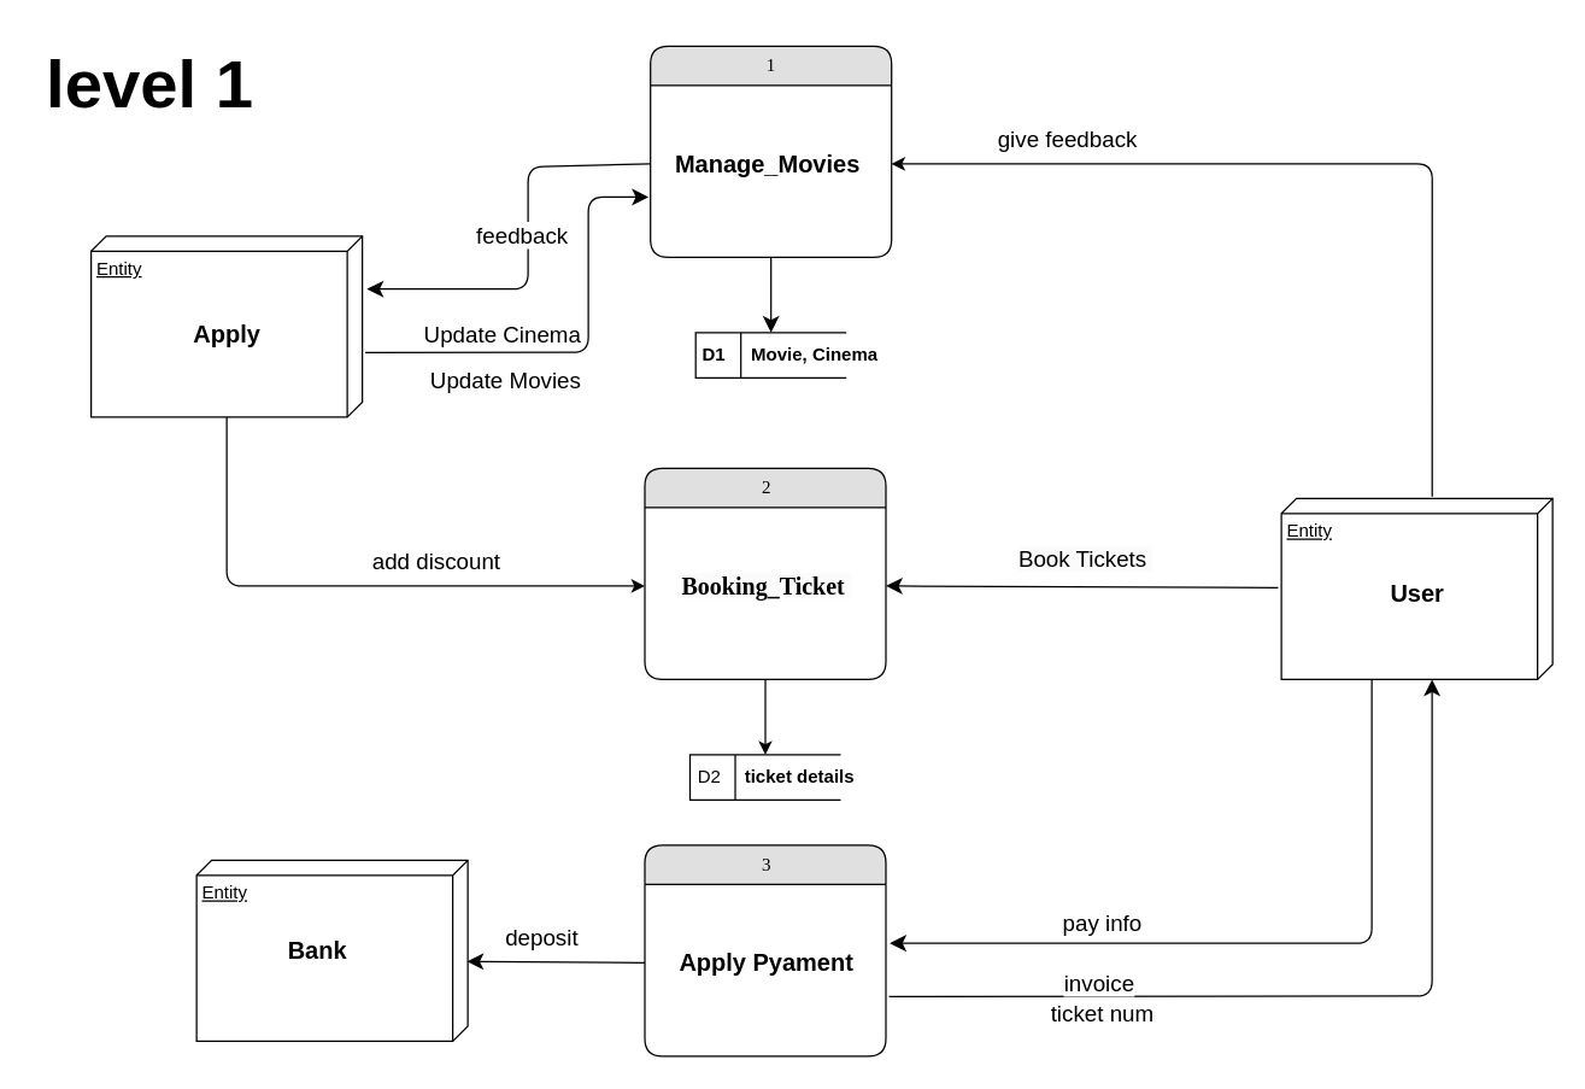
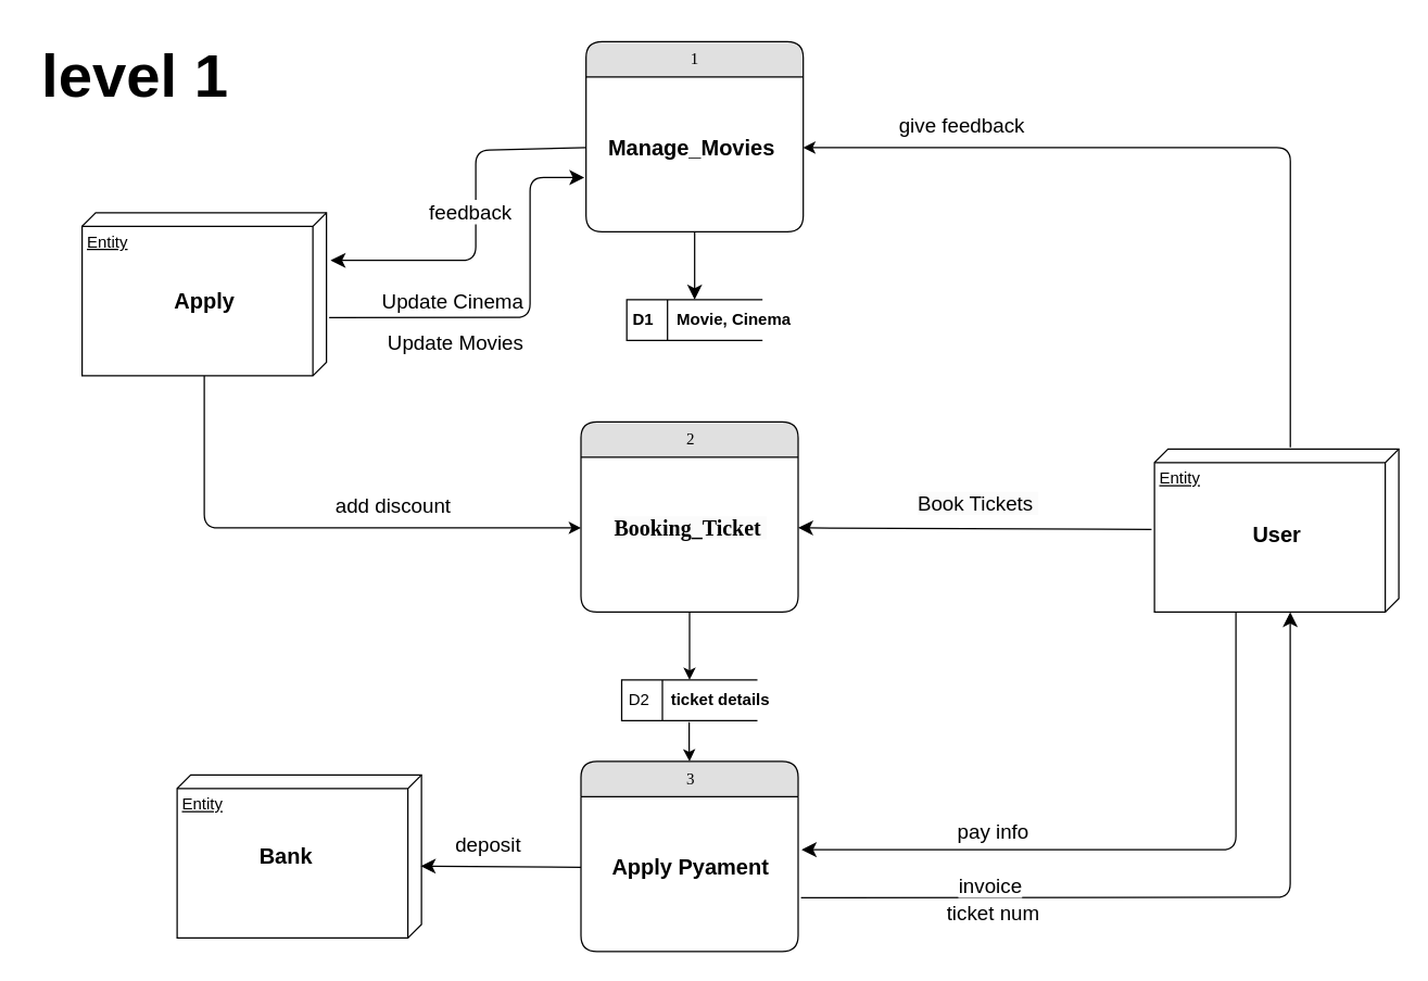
  <mxCell id="0" />
  <mxCell id="1" parent="0" />
  <mxCell id="2" style="edgeStyle=orthogonalEdgeStyle;rounded=0;orthogonalLoop=1;jettySize=auto;html=1;exitX=0.5;exitY=1;exitDx=0;exitDy=0;entryX=0.5;entryY=0;entryDx=0;entryDy=0;" edge="1" parent="1" source="3" target="36"><mxGeometry relative="1" as="geometry" /></mxCell>
  <mxCell id="3" value="2" style="swimlane;html=1;fontStyle=0;childLayout=stackLayout;horizontal=1;startSize=26;fillColor=#e0e0e0;horizontalStack=0;resizeParent=1;resizeLast=0;collapsible=1;marginBottom=0;swimlaneFillColor=#ffffff;align=center;rounded=1;shadow=0;comic=0;labelBackgroundColor=none;strokeWidth=1;fontFamily=Verdana;fontSize=12" vertex="1" parent="1"><mxGeometry x="427.5" y="310" width="160" height="140" as="geometry" /></mxCell>
  <mxCell id="4" value="&lt;font style=&quot;font-size: 16px;&quot;&gt;&lt;span style=&quot;color: rgb(0, 0, 0); font-family: Verdana; font-style: normal; font-variant-ligatures: normal; font-variant-caps: normal; letter-spacing: normal; orphans: 2; text-align: center; text-indent: 0px; text-transform: none; widows: 2; word-spacing: 0px; -webkit-text-stroke-width: 0px; background-color: rgb(251, 251, 251); text-decoration-thickness: initial; text-decoration-style: initial; text-decoration-color: initial; float: none; display: inline !important;&quot;&gt;Booking_Ticket&amp;nbsp;&lt;/span&gt;&lt;/font&gt;" style="text;align=center;fontStyle=1;verticalAlign=middle;spacingLeft=3;spacingRight=3;strokeColor=none;rotatable=0;points=[[0,0.5],[1,0.5]];portConstraint=eastwest;html=1;" vertex="1" parent="3"><mxGeometry y="26" width="160" height="104" as="geometry" /></mxCell>
  <mxCell id="5" style="edgeStyle=none;html=1;labelBackgroundColor=none;startFill=0;startSize=8;endFill=1;endSize=8;fontFamily=Verdana;fontSize=12;exitX=0.493;exitY=1.012;exitDx=0;exitDy=0;exitPerimeter=0;entryX=1;entryY=0.5;entryDx=0;entryDy=0;" edge="1" parent="1" source="11" target="4"><mxGeometry relative="1" as="geometry"><mxPoint x="851.44" y="408.52" as="sourcePoint" /><mxPoint x="588" y="406" as="targetPoint" /></mxGeometry></mxCell>
  <mxCell id="6" value="&lt;span style=&quot;border-color: var(--border-color); font-size: 15px; background-color: rgb(251, 251, 251);&quot;&gt;Book Tickets&amp;nbsp;&lt;/span&gt;" style="edgeLabel;html=1;align=center;verticalAlign=middle;resizable=0;points=[];fontSize=15;fontStyle=0" connectable="0" vertex="1" parent="5"><mxGeometry x="0.105" y="3" relative="1" as="geometry"><mxPoint x="16" y="-22" as="offset" /></mxGeometry></mxCell>
  <mxCell id="7" value="Entity" style="verticalAlign=top;align=left;spacingTop=8;spacingLeft=2;spacingRight=12;shape=cube;size=10;direction=south;fontStyle=4;html=1;whiteSpace=wrap;" vertex="1" parent="1"><mxGeometry x="130" y="570" width="180" height="120" as="geometry" /></mxCell>
  <mxCell id="8" value="&lt;font style=&quot;font-size: 16px;&quot;&gt;Bank&lt;/font&gt;" style="text;align=center;fontStyle=1;verticalAlign=middle;spacingLeft=3;spacingRight=3;strokeColor=none;rotatable=0;points=[[0,0.5],[1,0.5]];portConstraint=eastwest;html=1;" vertex="1" parent="1"><mxGeometry x="170" y="617" width="80" height="26" as="geometry" /></mxCell>
  <mxCell id="9" style="edgeStyle=orthogonalEdgeStyle;rounded=1;orthogonalLoop=1;jettySize=auto;html=1;exitX=-0.011;exitY=0.444;exitDx=0;exitDy=0;exitPerimeter=0;entryX=1;entryY=0.5;entryDx=0;entryDy=0;" edge="1" parent="1" source="11" target="25"><mxGeometry relative="1" as="geometry"><mxPoint x="945.714" y="110" as="targetPoint" /></mxGeometry></mxCell>
  <mxCell id="10" value="&lt;span style=&quot;font-size: 15px;&quot;&gt;&lt;font style=&quot;font-size: 15px;&quot;&gt;give feedback&amp;nbsp;&lt;/font&gt;&lt;/span&gt;" style="edgeLabel;html=1;align=center;verticalAlign=middle;resizable=0;points=[];fontSize=15;fontStyle=0" connectable="0" vertex="1" parent="9"><mxGeometry x="0.405" y="-3" relative="1" as="geometry"><mxPoint x="-54" y="-15" as="offset" /></mxGeometry></mxCell>
  <mxCell id="11" value="Entity" style="verticalAlign=top;align=left;spacingTop=8;spacingLeft=2;spacingRight=12;shape=cube;size=10;direction=south;fontStyle=4;html=1;whiteSpace=wrap;" vertex="1" parent="1"><mxGeometry x="850" y="330" width="180" height="120" as="geometry" /></mxCell>
  <mxCell id="12" value="&lt;font style=&quot;font-size: 16px;&quot;&gt;User&lt;/font&gt;" style="text;align=center;fontStyle=1;verticalAlign=middle;spacingLeft=3;spacingRight=3;strokeColor=none;rotatable=0;points=[[0,0.5],[1,0.5]];portConstraint=eastwest;html=1;fontSize=12;" vertex="1" parent="1"><mxGeometry x="900" y="380" width="80" height="26" as="geometry" /></mxCell>
  <mxCell id="13" style="edgeStyle=orthogonalEdgeStyle;rounded=1;orthogonalLoop=1;jettySize=auto;html=1;entryX=0;entryY=0.5;entryDx=0;entryDy=0;" edge="1" parent="1" source="15" target="4"><mxGeometry relative="1" as="geometry" /></mxCell>
  <mxCell id="14" value="add discount" style="edgeLabel;html=1;align=center;verticalAlign=middle;resizable=0;points=[];fontSize=15;fontStyle=0" vertex="1" connectable="0" parent="13"><mxGeometry x="0.467" y="3" relative="1" as="geometry"><mxPoint x="-36" y="-15" as="offset" /></mxGeometry></mxCell>
  <mxCell id="15" value="Entity" style="verticalAlign=top;align=left;spacingTop=8;spacingLeft=2;spacingRight=12;shape=cube;size=10;direction=south;fontStyle=4;html=1;whiteSpace=wrap;" vertex="1" parent="1"><mxGeometry x="60" y="156" width="180" height="120" as="geometry" /></mxCell>
  <mxCell id="16" value="&lt;font style=&quot;font-size: 16px;&quot;&gt;Apply&lt;/font&gt;" style="text;align=center;fontStyle=1;verticalAlign=middle;spacingLeft=3;spacingRight=3;strokeColor=none;rotatable=0;points=[[0,0.5],[1,0.5]];portConstraint=eastwest;html=1;strokeWidth=1;perimeterSpacing=0;" vertex="1" parent="1"><mxGeometry x="110" y="208" width="80" height="26" as="geometry" /></mxCell>
  <mxCell id="17" style="edgeStyle=none;html=1;labelBackgroundColor=none;startFill=0;startSize=8;endFill=1;endSize=8;fontFamily=Verdana;fontSize=12;exitX=0;exitY=0.5;exitDx=0;exitDy=0;entryX=0.559;entryY=0.003;entryDx=0;entryDy=0;entryPerimeter=0;" edge="1" parent="1" source="23" target="7"><mxGeometry relative="1" as="geometry"><mxPoint x="511.25" y="650" as="sourcePoint" /><mxPoint x="510.13" y="750" as="targetPoint" /></mxGeometry></mxCell>
  <mxCell id="18" value="deposit" style="edgeLabel;html=1;align=center;verticalAlign=middle;resizable=0;points=[];fontSize=15;fontStyle=0" vertex="1" connectable="0" parent="17"><mxGeometry x="0.243" y="2" relative="1" as="geometry"><mxPoint x="4" y="-19" as="offset" /></mxGeometry></mxCell>
  <mxCell id="19" style="edgeStyle=none;html=1;labelBackgroundColor=none;startFill=0;startSize=8;endFill=1;endSize=8;fontFamily=Verdana;fontSize=12;exitX=0.644;exitY=-0.011;exitDx=0;exitDy=0;exitPerimeter=0;" edge="1" parent="1" source="15"><mxGeometry relative="1" as="geometry"><mxPoint x="128.75" y="226" as="sourcePoint" /><mxPoint x="430" y="130" as="targetPoint" /><Array as="points"><mxPoint x="390" y="233" /><mxPoint x="390" y="130" /></Array></mxGeometry></mxCell>
  <mxCell id="20" value="&lt;span style=&quot;font-size: 15px;&quot;&gt;Update Movies&lt;br style=&quot;font-size: 15px;&quot;&gt;&lt;/span&gt;" style="text;html=1;align=center;verticalAlign=middle;resizable=0;points=[];autosize=1;strokeColor=none;fillColor=none;fontSize=15;fontStyle=0" vertex="1" parent="1"><mxGeometry x="275" y="236" width="120" height="30" as="geometry" /></mxCell>
  <mxCell id="21" value="&lt;span style=&quot;border-color: var(--border-color); font-size: 15px;&quot;&gt;&lt;span style=&quot;font-size: 15px;&quot;&gt;Update Cinema&amp;nbsp;&lt;/span&gt;&lt;/span&gt;" style="text;html=1;align=center;verticalAlign=middle;resizable=0;points=[];autosize=1;strokeColor=none;fillColor=none;fontSize=15;fontStyle=0" vertex="1" parent="1"><mxGeometry x="270" y="206" width="130" height="30" as="geometry" /></mxCell>
  <mxCell id="22" value="3" style="swimlane;html=1;fontStyle=0;childLayout=stackLayout;horizontal=1;startSize=26;fillColor=#e0e0e0;horizontalStack=0;resizeParent=1;resizeLast=0;collapsible=1;marginBottom=0;swimlaneFillColor=#ffffff;align=center;rounded=1;shadow=0;comic=0;labelBackgroundColor=none;strokeWidth=1;fontFamily=Verdana;fontSize=12" vertex="1" parent="1"><mxGeometry x="427.5" y="560" width="160" height="140" as="geometry" /></mxCell>
  <mxCell id="23" value="&lt;font style=&quot;font-size: 16px;&quot;&gt;Apply Pyament&lt;/font&gt;" style="text;align=center;fontStyle=1;verticalAlign=middle;spacingLeft=3;spacingRight=3;strokeColor=none;rotatable=0;points=[[0,0.5],[1,0.5]];portConstraint=eastwest;html=1;" vertex="1" parent="22"><mxGeometry y="26" width="160" height="104" as="geometry" /></mxCell>
  <mxCell id="24" value="1" style="swimlane;html=1;fontStyle=0;childLayout=stackLayout;horizontal=1;startSize=26;fillColor=#e0e0e0;horizontalStack=0;resizeParent=1;resizeLast=0;collapsible=1;marginBottom=0;swimlaneFillColor=#ffffff;align=center;rounded=1;shadow=0;comic=0;labelBackgroundColor=none;strokeWidth=1;fontFamily=Verdana;fontSize=12" vertex="1" parent="1"><mxGeometry x="431.25" y="30" width="160" height="140" as="geometry" /></mxCell>
  <mxCell id="25" value="&lt;font style=&quot;font-size: 16px;&quot;&gt;Manage_Movies&amp;nbsp;&lt;/font&gt;" style="text;align=center;fontStyle=1;verticalAlign=middle;spacingLeft=3;spacingRight=3;strokeColor=none;rotatable=0;points=[[0,0.5],[1,0.5]];portConstraint=eastwest;html=1;" vertex="1" parent="24"><mxGeometry y="26" width="160" height="104" as="geometry" /></mxCell>
  <mxCell id="26" value="&lt;b&gt;D1&lt;/b&gt;" style="html=1;dashed=0;whiteSpace=wrap;shape=mxgraph.dfd.dataStoreID;align=left;spacingLeft=3;points=[[0,0],[0.5,0],[1,0],[0,0.5],[1,0.5],[0,1],[0.5,1],[1,1]];" vertex="1" parent="1"><mxGeometry x="461.25" y="220" width="100" height="30" as="geometry" /></mxCell>
  <mxCell id="27" style="edgeStyle=none;html=1;labelBackgroundColor=none;startFill=0;startSize=8;endFill=1;endSize=8;fontFamily=Verdana;fontSize=12;exitX=1.013;exitY=0.715;exitDx=0;exitDy=0;exitPerimeter=0;" edge="1" parent="1" source="23"><mxGeometry relative="1" as="geometry"><mxPoint x="566" y="739" as="sourcePoint" /><mxPoint x="950" y="450" as="targetPoint" /><Array as="points"><mxPoint x="950" y="660" /></Array></mxGeometry></mxCell>
  <mxCell id="28" value="invoice" style="edgeLabel;html=1;align=center;verticalAlign=middle;resizable=0;points=[];fontSize=15;fontStyle=0" vertex="1" connectable="0" parent="27"><mxGeometry x="-0.513" y="-1" relative="1" as="geometry"><mxPoint y="-11" as="offset" /></mxGeometry></mxCell>
  <mxCell id="29" value="ticket num" style="edgeLabel;html=1;align=center;verticalAlign=middle;resizable=0;points=[];fontSize=15;fontStyle=0" vertex="1" connectable="0" parent="27"><mxGeometry x="-0.402" y="1" relative="1" as="geometry"><mxPoint x="-30" y="11" as="offset" /></mxGeometry></mxCell>
  <mxCell id="30" style="edgeStyle=none;html=1;labelBackgroundColor=none;startFill=0;startSize=8;endFill=1;endSize=8;fontFamily=Verdana;fontSize=12;entryX=1.016;entryY=0.375;entryDx=0;entryDy=0;entryPerimeter=0;" edge="1" parent="1" target="23"><mxGeometry relative="1" as="geometry"><mxPoint x="910" y="450" as="sourcePoint" /><mxPoint x="590" y="570" as="targetPoint" /><Array as="points"><mxPoint x="910" y="625" /></Array></mxGeometry></mxCell>
  <mxCell id="31" value="pay info" style="edgeLabel;html=1;align=center;verticalAlign=middle;resizable=0;points=[];fontSize=15;fontStyle=0" vertex="1" connectable="0" parent="30"><mxGeometry x="0.45" y="1" relative="1" as="geometry"><mxPoint x="4" y="-16" as="offset" /></mxGeometry></mxCell>
  <mxCell id="32" value="&lt;b&gt;Movie, Cinema&lt;/b&gt;" style="text;html=1;align=center;verticalAlign=middle;resizable=0;points=[];autosize=1;strokeColor=none;fillColor=none;" vertex="1" parent="1"><mxGeometry x="485" y="220" width="110" height="30" as="geometry" /></mxCell>
  <mxCell id="33" style="edgeStyle=none;html=1;labelBackgroundColor=none;startFill=0;startSize=8;endFill=1;endSize=8;fontFamily=Verdana;fontSize=12;exitX=0.5;exitY=1;exitDx=0;exitDy=0;entryX=0.5;entryY=0;entryDx=0;entryDy=0;" edge="1" parent="1" source="24" target="26"><mxGeometry relative="1" as="geometry"><mxPoint x="598" y="442" as="sourcePoint" /><mxPoint x="730" y="170" as="targetPoint" /></mxGeometry></mxCell>
  <mxCell id="34" style="edgeStyle=none;html=1;labelBackgroundColor=none;startFill=0;startSize=8;endFill=1;endSize=8;fontFamily=Verdana;fontSize=12;exitX=0;exitY=0.5;exitDx=0;exitDy=0;entryX=0.292;entryY=-0.017;entryDx=0;entryDy=0;entryPerimeter=0;" edge="1" parent="1" source="25" target="15"><mxGeometry relative="1" as="geometry"><mxPoint x="219.75" y="50" as="sourcePoint" /><mxPoint x="185" y="157" as="targetPoint" /><Array as="points"><mxPoint x="350" y="110" /><mxPoint x="350" y="191" /></Array></mxGeometry></mxCell>
  <mxCell id="35" value="&lt;span style=&quot;font-size: 15px;&quot;&gt;&lt;font style=&quot;font-size: 15px;&quot;&gt;feedback&lt;/font&gt;&lt;/span&gt;" style="edgeLabel;html=1;align=center;verticalAlign=middle;resizable=0;points=[];fontSize=15;fontStyle=0" connectable="0" vertex="1" parent="34"><mxGeometry x="0.506" y="1" relative="1" as="geometry"><mxPoint x="36" y="-38" as="offset" /></mxGeometry></mxCell>
  <mxCell id="36" value="D2" style="dashed=0;shape=mxgraph.dfd.dataStoreID;align=left;spacingLeft=3;points=[[0,0],[0.5,0],[1,0],[0,0.5],[1,0.5],[0,1],[0.5,1],[1,1]];html=1;whiteSpace=wrap;" vertex="1" parent="1"><mxGeometry x="457.5" y="500" width="100" height="30" as="geometry" /></mxCell>
+ <mxCell id="37" style="edgeStyle=orthogonalEdgeStyle;rounded=0;orthogonalLoop=1;jettySize=auto;html=1;exitX=0.272;exitY=1.038;exitDx=0;exitDy=0;exitPerimeter=0;" edge="1" parent="1" source="38" target="22"><mxGeometry relative="1" as="geometry" /></mxCell>
  <mxCell id="38" value="ticket details" style="text;html=1;align=center;verticalAlign=middle;resizable=0;points=[];autosize=1;strokeColor=none;fillColor=none;fontStyle=1" vertex="1" parent="1"><mxGeometry x="480" y="500" width="100" height="30" as="geometry" /></mxCell>
  <mxCell id="39" value="level 1&amp;nbsp;" style="text;html=1;align=center;verticalAlign=middle;resizable=0;points=[];autosize=1;strokeColor=none;fillColor=none;fontStyle=1;fontSize=45;" vertex="1" parent="1"><mxGeometry x="20" y="20" width="170" height="70" as="geometry" /></mxCell>
